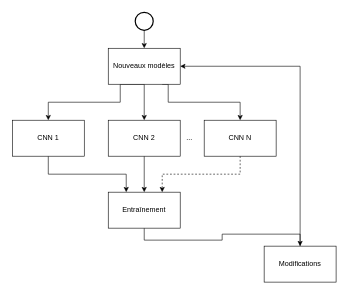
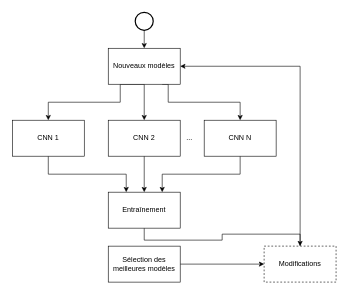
  <mxCell id="0" />
  <mxCell id="1" parent="0" />
  <mxCell id="2" style="edgeStyle=orthogonalEdgeStyle;rounded=0;orthogonalLoop=1;jettySize=auto;html=1;exitX=0.5;exitY=1;exitDx=0;exitDy=0;entryX=0.25;entryY=0;entryDx=0;entryDy=0;" edge="1" parent="1" source="3" target="10"><mxGeometry relative="1" as="geometry" /></mxCell>
  <mxCell id="3" value="CNN 1" style="rounded=0;whiteSpace=wrap;html=1;" vertex="1" parent="1"><mxGeometry x="20" y="200" width="120" height="60" as="geometry" /></mxCell>
  <mxCell id="4" style="edgeStyle=orthogonalEdgeStyle;rounded=0;orthogonalLoop=1;jettySize=auto;html=1;exitX=0.5;exitY=1;exitDx=0;exitDy=0;" edge="1" parent="1" source="5" target="10"><mxGeometry relative="1" as="geometry"><Array as="points"><mxPoint x="240" y="260" /></Array></mxGeometry></mxCell>
  <mxCell id="5" value="CNN 2" style="rounded=0;whiteSpace=wrap;html=1;" vertex="1" parent="1"><mxGeometry x="180" y="200" width="120" height="60" as="geometry" /></mxCell>
- <mxCell id="6" style="edgeStyle=orthogonalEdgeStyle;rounded=0;orthogonalLoop=1;jettySize=auto;html=1;exitX=0.5;exitY=1;exitDx=0;exitDy=0;entryX=0.75;entryY=0;entryDx=0;entryDy=0;dashed=1;" edge="1" parent="1" source="7" target="10"><mxGeometry relative="1" as="geometry" /></mxCell>
+ <mxCell id="6" style="edgeStyle=orthogonalEdgeStyle;rounded=0;orthogonalLoop=1;jettySize=auto;html=1;exitX=0.5;exitY=1;exitDx=0;exitDy=0;entryX=0.75;entryY=0;entryDx=0;entryDy=0;" edge="1" parent="1" source="7" target="10"><mxGeometry relative="1" as="geometry" /></mxCell>
  <mxCell id="7" value="CNN N" style="rounded=0;whiteSpace=wrap;html=1;" vertex="1" parent="1"><mxGeometry x="340" y="200" width="120" height="60" as="geometry" /></mxCell>
  <mxCell id="8" value="..." style="text;html=1;align=center;verticalAlign=middle;resizable=0;points=[];autosize=1;strokeColor=none;" vertex="1" parent="1"><mxGeometry x="300" y="220" width="30" height="20" as="geometry" /></mxCell>
  <mxCell id="9" style="edgeStyle=orthogonalEdgeStyle;rounded=0;orthogonalLoop=1;jettySize=auto;html=1;exitX=0.5;exitY=1;exitDx=0;exitDy=0;" edge="1" parent="1" source="10" target="18"><mxGeometry relative="1" as="geometry" /></mxCell>
  <mxCell id="10" value="&lt;div&gt;Entraînement&lt;/div&gt;" style="rounded=0;whiteSpace=wrap;html=1;" vertex="1" parent="1"><mxGeometry x="180" y="320" width="120" height="60" as="geometry" /></mxCell>
  <mxCell id="11" style="edgeStyle=orthogonalEdgeStyle;rounded=0;orthogonalLoop=1;jettySize=auto;html=1;exitX=0.5;exitY=1;exitDx=0;exitDy=0;" edge="1" parent="1" source="14" target="3"><mxGeometry relative="1" as="geometry"><Array as="points"><mxPoint x="200" y="140" /><mxPoint x="200" y="170" /><mxPoint x="80" y="170" /></Array></mxGeometry></mxCell>
  <mxCell id="12" style="edgeStyle=orthogonalEdgeStyle;rounded=0;orthogonalLoop=1;jettySize=auto;html=1;exitX=0.75;exitY=1;exitDx=0;exitDy=0;entryX=0.5;entryY=0;entryDx=0;entryDy=0;" edge="1" parent="1" source="14" target="7"><mxGeometry relative="1" as="geometry"><Array as="points"><mxPoint x="280" y="140" /><mxPoint x="280" y="170" /><mxPoint x="400" y="170" /></Array></mxGeometry></mxCell>
  <mxCell id="13" style="edgeStyle=orthogonalEdgeStyle;rounded=0;orthogonalLoop=1;jettySize=auto;html=1;exitX=0.5;exitY=1;exitDx=0;exitDy=0;entryX=0.5;entryY=0;entryDx=0;entryDy=0;" edge="1" parent="1" source="14" target="5"><mxGeometry relative="1" as="geometry" /></mxCell>
  <mxCell id="14" value="Nouveaux modèles" style="rounded=0;whiteSpace=wrap;html=1;" vertex="1" parent="1"><mxGeometry x="180" y="80" width="120" height="60" as="geometry" /></mxCell>
+ <mxCell id="15" style="edgeStyle=orthogonalEdgeStyle;rounded=0;orthogonalLoop=1;jettySize=auto;html=1;exitX=1;exitY=0.5;exitDx=0;exitDy=0;entryX=0;entryY=0.5;entryDx=0;entryDy=0;" edge="1" parent="1" source="16" target="18"><mxGeometry relative="1" as="geometry"><mxPoint x="400" y="440" as="targetPoint" /></mxGeometry></mxCell>
+ <mxCell id="16" value="Sélection des meilleures modèles" style="rounded=0;whiteSpace=wrap;html=1;" vertex="1" parent="1"><mxGeometry x="180" y="410" width="120" height="60" as="geometry" /></mxCell>
  <mxCell id="17" style="edgeStyle=orthogonalEdgeStyle;rounded=0;orthogonalLoop=1;jettySize=auto;html=1;exitX=0.5;exitY=0;exitDx=0;exitDy=0;entryX=1;entryY=0.5;entryDx=0;entryDy=0;" edge="1" parent="1" source="18" target="14"><mxGeometry relative="1" as="geometry"><mxPoint x="500" y="100" as="targetPoint" /><Array as="points"><mxPoint x="500" y="110" /></Array></mxGeometry></mxCell>
- <mxCell id="18" value="Modifications" style="rounded=0;whiteSpace=wrap;html=1;" vertex="1" parent="1"><mxGeometry x="440" y="410" width="120" height="60" as="geometry" /></mxCell>
+ <mxCell id="18" value="Modifications" style="rounded=0;whiteSpace=wrap;html=1;dashed=1;" vertex="1" parent="1"><mxGeometry x="440" y="410" width="120" height="60" as="geometry" /></mxCell>
  <mxCell id="19" style="edgeStyle=orthogonalEdgeStyle;rounded=0;orthogonalLoop=1;jettySize=auto;html=1;exitX=0.5;exitY=1;exitDx=0;exitDy=0;exitPerimeter=0;entryX=0.5;entryY=0;entryDx=0;entryDy=0;" edge="1" parent="1" source="20" target="14"><mxGeometry relative="1" as="geometry" /></mxCell>
  <mxCell id="20" value="" style="strokeWidth=2;html=1;shape=mxgraph.flowchart.start_2;whiteSpace=wrap;" vertex="1" parent="1"><mxGeometry x="225" y="20" width="30" height="30" as="geometry" /></mxCell>
